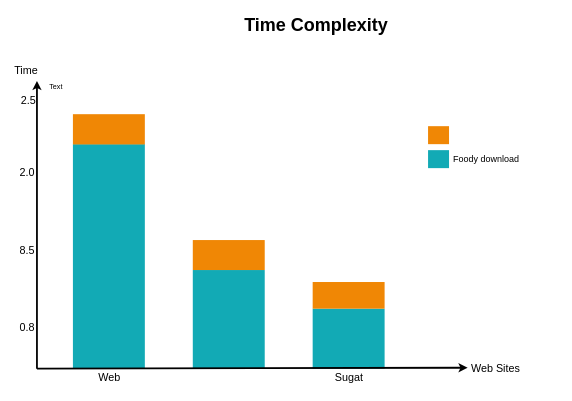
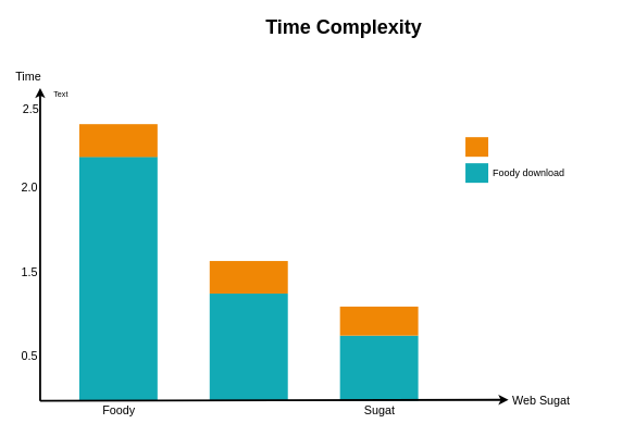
  <mxCell id="0" />
  <mxCell id="1" parent="0" />
  <mxCell id="2" value="" style="whiteSpace=wrap;fillColor=#12AAB5;gradientColor=none;gradientDirection=east;strokeColor=none;html=1;fontColor=#23445d;" parent="1" vertex="1"><mxGeometry x="120.5" y="240" width="120" height="374.5" as="geometry" /></mxCell>
  <mxCell id="3" value="" style="whiteSpace=wrap;fillColor=#12AAB5;gradientColor=none;gradientDirection=east;strokeColor=none;html=1;fontColor=#23445d;" parent="1" vertex="1"><mxGeometry x="320.5" y="450" width="120" height="164.5" as="geometry" /></mxCell>
  <mxCell id="4" value="" style="whiteSpace=wrap;fillColor=#12AAB5;gradientColor=none;gradientDirection=east;strokeColor=none;html=1;fontColor=#23445d;" parent="1" vertex="1"><mxGeometry x="520.5" y="514.5" width="120" height="100" as="geometry" /></mxCell>
  <mxCell id="5" value="" style="edgeStyle=none;html=1;fontColor=#000000;strokeWidth=3;strokeColor=#000000;" parent="1" edge="1"><mxGeometry width="100" height="100" relative="1" as="geometry"><mxPoint x="60.5" y="614.5" as="sourcePoint" /><mxPoint x="60.5" y="134.5" as="targetPoint" /></mxGeometry></mxCell>
  <mxCell id="6" value="" style="whiteSpace=wrap;fillColor=#F08705;gradientColor=none;gradientDirection=east;strokeColor=none;html=1;fontColor=#23445d;" parent="1" vertex="1"><mxGeometry x="120.5" y="190" width="120" height="50.5" as="geometry" /></mxCell>
  <mxCell id="7" value="" style="whiteSpace=wrap;fillColor=#F08705;gradientColor=none;gradientDirection=east;strokeColor=none;html=1;fontColor=#23445d;" parent="1" vertex="1"><mxGeometry x="320.5" y="400" width="120" height="50" as="geometry" /></mxCell>
  <mxCell id="8" value="" style="whiteSpace=wrap;fillColor=#F08705;gradientColor=none;gradientDirection=east;strokeColor=none;html=1;fontColor=#23445d;" parent="1" vertex="1"><mxGeometry x="520.5" y="470" width="120" height="44.5" as="geometry" /></mxCell>
  <mxCell id="9" value="" style="edgeStyle=none;html=1;fontColor=#000000;strokeWidth=3;strokeColor=#000000;entryX=0.488;entryY=-0.117;entryDx=0;entryDy=0;entryPerimeter=0;" parent="1" edge="1"><mxGeometry width="100" height="100" relative="1" as="geometry"><mxPoint x="60.5" y="614.5" as="sourcePoint" /><mxPoint x="779.06" y="612.99" as="targetPoint" /></mxGeometry></mxCell>
- <mxCell id="10" value="Web Sites" style="text;spacingTop=-5;html=1;fontSize=18;fontStyle=0;points=[];strokeColor=none;" parent="1" vertex="1"><mxGeometry x="783" y="602.5" width="80" height="20" as="geometry" /></mxCell>
- <mxCell id="11" value="Web" style="text;spacingTop=-5;align=center;verticalAlign=middle;fontStyle=0;html=1;fontSize=18;points=[];strokeColor=none;" parent="1" vertex="1"><mxGeometry x="120.5" y="616.5" width="120" height="30" as="geometry" /></mxCell>
+ <mxCell id="10" value="Web Sugat" style="text;spacingTop=-5;html=1;fontSize=18;fontStyle=0;points=[];strokeColor=none;" parent="1" vertex="1"><mxGeometry x="783" y="602.5" width="80" height="20" as="geometry" /></mxCell>
+ <mxCell id="11" value="Foody" style="text;spacingTop=-5;align=center;verticalAlign=middle;fontStyle=0;html=1;fontSize=18;points=[];strokeColor=none;" parent="1" vertex="1"><mxGeometry x="120.5" y="616.5" width="120" height="30" as="geometry" /></mxCell>
  <mxCell id="12" value="Sugat" style="text;spacingTop=-5;align=center;verticalAlign=middle;fontStyle=0;html=1;fontSize=18;points=[];strokeColor=none;" parent="1" vertex="1"><mxGeometry x="520.5" y="616.5" width="120" height="30" as="geometry" /></mxCell>
  <mxCell id="13" value="" style="whiteSpace=wrap;fillColor=#12AAB5;gradientColor=none;gradientDirection=east;strokeColor=none;html=1;fontColor=#23445d;" parent="1" vertex="1"><mxGeometry x="713" y="250" width="35.0" height="30.0" as="geometry" /></mxCell>
  <mxCell id="14" value="" style="whiteSpace=wrap;fillColor=#F08705;gradientColor=none;gradientDirection=east;strokeColor=none;html=1;fontColor=#23445d;" parent="1" vertex="1"><mxGeometry x="713" y="210" width="35.0" height="30.0" as="geometry" /></mxCell>
  <mxCell id="15" value="Foody download" style="text;spacingTop=-5;html=1;points=[];fontSize=15;" parent="1" vertex="1"><mxGeometry x="753" y="255" width="80" height="20" as="geometry" /></mxCell>
  <mxCell id="16" value="Time" style="text;spacingTop=-5;html=1;fontSize=18;fontStyle=0;points=[]" parent="1" vertex="1"><mxGeometry x="20.5" y="105.5" width="80" height="20" as="geometry" /></mxCell>
- <mxCell id="17" value="0.8" style="text;spacingTop=-5;align=center;verticalAlign=middle;fontStyle=0;html=1;fontSize=18;points=[]" parent="1" vertex="1"><mxGeometry x="28.5" y="484.5" width="30" height="130.0" as="geometry" /></mxCell>
- <mxCell id="18" value="8.5" style="text;spacingTop=-5;align=center;verticalAlign=middle;fontStyle=0;html=1;fontSize=18;points=[]" parent="1" vertex="1"><mxGeometry x="28.5" y="354.5" width="30" height="130.0" as="geometry" /></mxCell>
+ <mxCell id="17" value="0.5" style="text;spacingTop=-5;align=center;verticalAlign=middle;fontStyle=0;html=1;fontSize=18;points=[]" parent="1" vertex="1"><mxGeometry x="28.5" y="484.5" width="30" height="130.0" as="geometry" /></mxCell>
+ <mxCell id="18" value="1.5" style="text;spacingTop=-5;align=center;verticalAlign=middle;fontStyle=0;html=1;fontSize=18;points=[]" parent="1" vertex="1"><mxGeometry x="28.5" y="354.5" width="30" height="130.0" as="geometry" /></mxCell>
  <mxCell id="19" value="2.0" style="text;spacingTop=-5;align=center;verticalAlign=middle;fontStyle=0;html=1;fontSize=18;points=[]" parent="1" vertex="1"><mxGeometry x="28.5" y="224.5" width="30" height="130.0" as="geometry" /></mxCell>
  <mxCell id="20" value="&lt;font style=&quot;font-size: 30px&quot;&gt;Time Complexity&lt;/font&gt;" style="text;spacingTop=-5;align=center;verticalAlign=middle;fontSize=30;fontStyle=1;html=1;points=[]" parent="1" vertex="1"><mxGeometry x="120.5" y="20" width="810" height="45" as="geometry" /></mxCell>
  <mxCell id="21" value="Text" style="text;html=1;align=center;verticalAlign=middle;resizable=0;points=[];autosize=1;" vertex="1" parent="1"><mxGeometry x="72" y="135" width="40" height="20" as="geometry" /></mxCell>
  <mxCell id="22" value="2.5" style="text;spacingTop=-5;align=center;verticalAlign=middle;fontStyle=0;html=1;fontSize=18;points=[]" vertex="1" parent="1"><mxGeometry x="30.5" y="105.5" width="30" height="130.0" as="geometry" /></mxCell>
